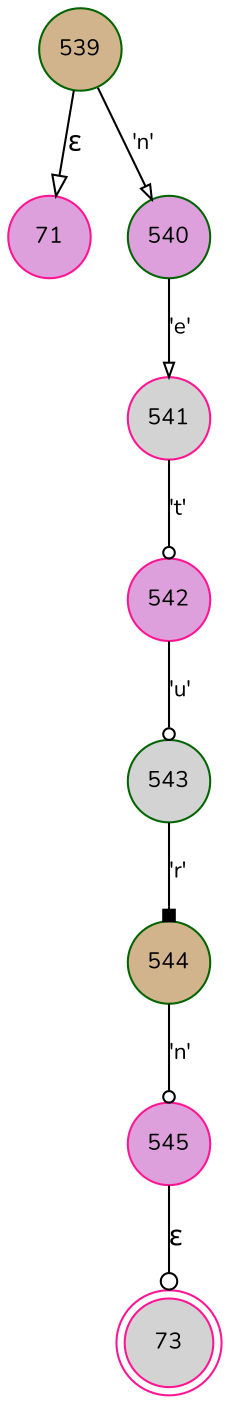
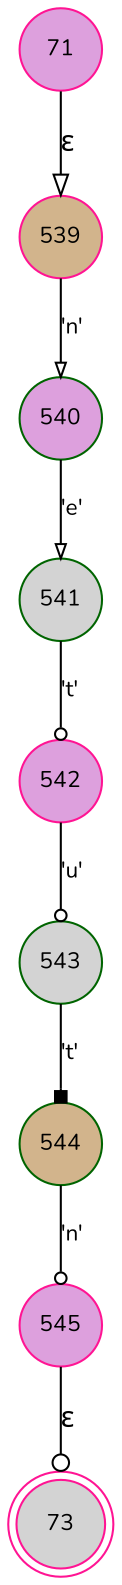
  digraph {
    fontname=Nunito
    rankdir=TB
    node [color=darkgreen fillcolor=plum fixedsize=true fontname=Nunito fontsize=11 shape=circle style=filled peripheries=1]
    edge [arrowhead=odot arrowsize=.7 fontname=Nunito fontsize=11]
    n1 [color=deeppink fillcolor=lightgrey label=73 shape=doublecircle width=.6 peripheries=""]
    n2 [fillcolor=tan label=544 width=.55]
    n3 [color=deeppink label=545 width=.55]
    n4 [color=deeppink label=71 width=.55]
-   n5 [fillcolor=tan label=539 width=.55]
+   n5 [color=deeppink fillcolor=tan label=539 width=.55]
    n6 [label=540 width=.55]
-   n7 [color=deeppink fillcolor=lightgrey label=541 width=.55]
+   n7 [fillcolor=lightgrey label=541 width=.55]
    n8 [color=deeppink label=542 width=.55]
    n9 [fillcolor=lightgrey label=543 width=.55]
    n2 -> n3 [label="'n'"]
    n3 -> n1 [label="&epsilon;" arrowsize="" fontsize=""]
-   n5 -> n4 [arrowhead=onormal label="&epsilon;" arrowsize="" fontsize=""]
+   n4 -> n5 [arrowhead=onormal label="&epsilon;" arrowsize="" fontsize=""]
    n5 -> n6 [arrowhead=onormal label="'n'"]
    n6 -> n7 [arrowhead=onormal label="'e'"]
    n7 -> n8 [label="'t'"]
    n8 -> n9 [label="'u'"]
-   n9 -> n2 [arrowhead=box label="'r'"]
+   n9 -> n2 [arrowhead=box label="'t'"]
  }
